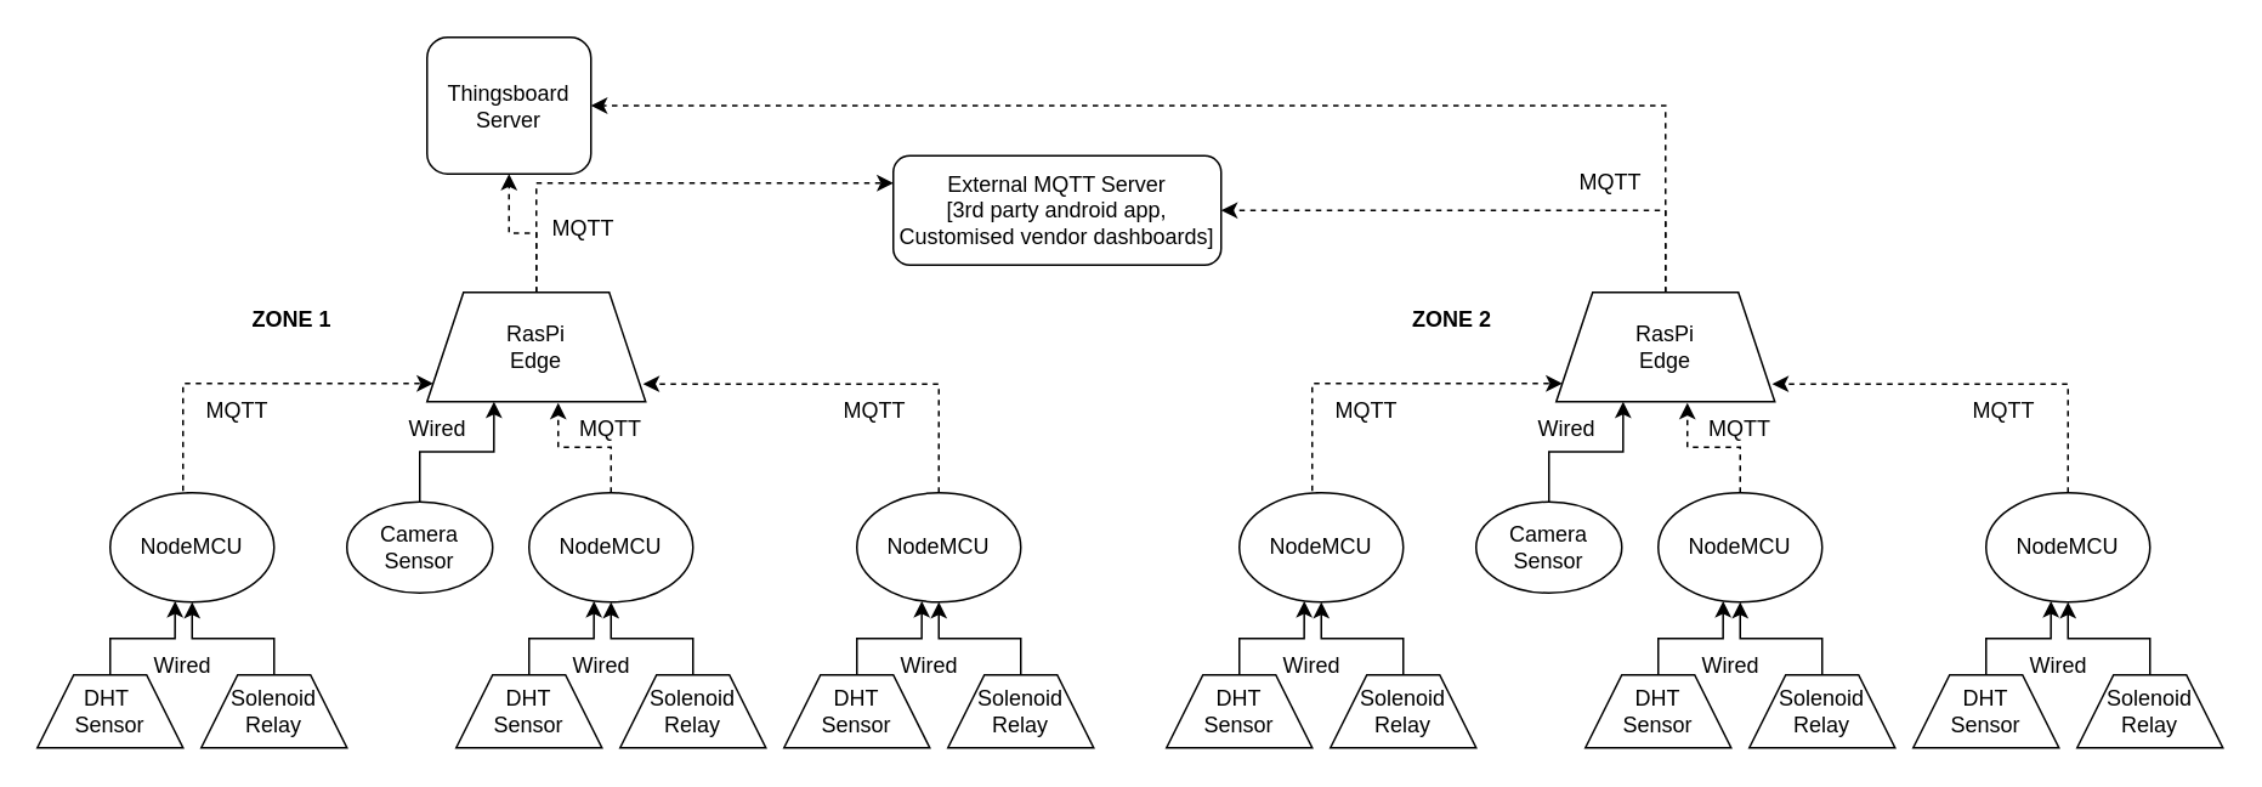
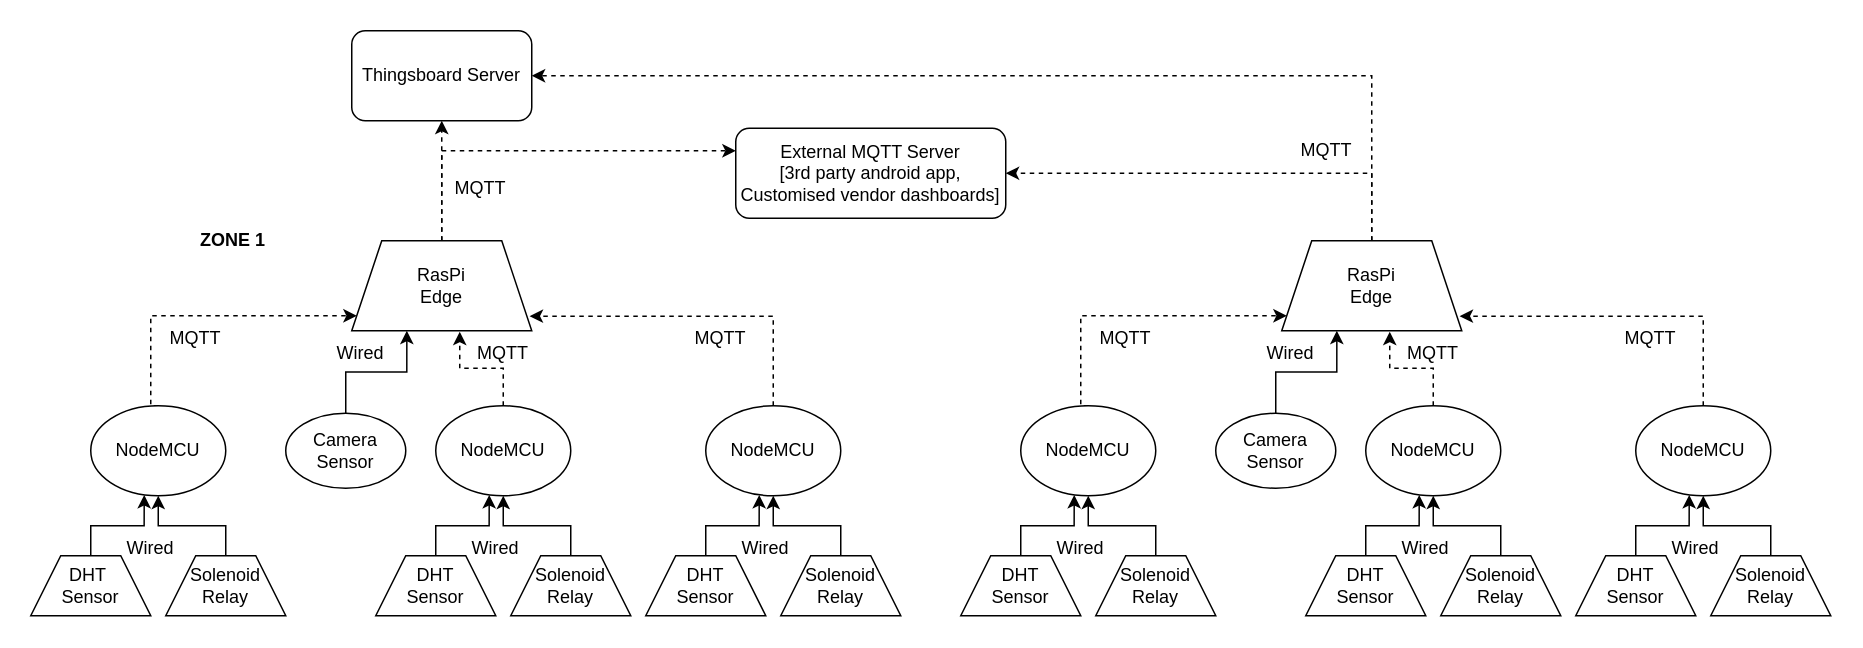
  <mxCell id="0" />
  <mxCell id="1" parent="0" />
- <mxCell id="2" value="Thingsboard Server" style="rounded=1;whiteSpace=wrap;html=1;" vertex="1" parent="1"><mxGeometry x="234" y="20" width="90" height="75" as="geometry" /></mxCell>
+ <mxCell id="2" value="Thingsboard Server" style="rounded=1;whiteSpace=wrap;html=1;" vertex="1" parent="1"><mxGeometry x="234" y="20" width="120" height="60" as="geometry" /></mxCell>
  <mxCell id="3" value="" style="edgeStyle=orthogonalEdgeStyle;rounded=0;orthogonalLoop=1;jettySize=auto;html=1;dashed=1;strokeColor=default;" edge="1" parent="1" source="5" target="2"><mxGeometry relative="1" as="geometry" /></mxCell>
  <mxCell id="4" style="edgeStyle=orthogonalEdgeStyle;rounded=0;orthogonalLoop=1;jettySize=auto;html=1;exitX=0.5;exitY=0;exitDx=0;exitDy=0;entryX=0;entryY=0.25;entryDx=0;entryDy=0;dashed=1;strokeColor=default;" edge="1" parent="1" source="5" target="67"><mxGeometry relative="1" as="geometry" /></mxCell>
  <mxCell id="5" value="RasPi&lt;br&gt;Edge" style="shape=trapezoid;perimeter=trapezoidPerimeter;whiteSpace=wrap;html=1;fixedSize=1;" vertex="1" parent="1"><mxGeometry x="234" y="160" width="120" height="60" as="geometry" /></mxCell>
  <mxCell id="6" style="edgeStyle=orthogonalEdgeStyle;rounded=0;orthogonalLoop=1;jettySize=auto;html=1;entryX=0.306;entryY=1;entryDx=0;entryDy=0;entryPerimeter=0;" edge="1" parent="1" source="7" target="5"><mxGeometry relative="1" as="geometry" /></mxCell>
  <mxCell id="7" value="Camera&lt;br&gt;Sensor" style="ellipse;whiteSpace=wrap;html=1;" vertex="1" parent="1"><mxGeometry x="190" y="275" width="80" height="50" as="geometry" /></mxCell>
  <mxCell id="8" style="edgeStyle=orthogonalEdgeStyle;rounded=0;orthogonalLoop=1;jettySize=auto;html=1;exitX=0.5;exitY=0;exitDx=0;exitDy=0;entryX=0.6;entryY=1.011;entryDx=0;entryDy=0;entryPerimeter=0;strokeColor=default;dashed=1;" edge="1" parent="1" source="9" target="5"><mxGeometry relative="1" as="geometry" /></mxCell>
  <mxCell id="9" value="NodeMCU" style="ellipse;whiteSpace=wrap;html=1;" vertex="1" parent="1"><mxGeometry x="290" y="270" width="90" height="60" as="geometry" /></mxCell>
  <mxCell id="10" style="edgeStyle=orthogonalEdgeStyle;rounded=0;orthogonalLoop=1;jettySize=auto;html=1;exitX=0.5;exitY=0;exitDx=0;exitDy=0;entryX=0.396;entryY=0.991;entryDx=0;entryDy=0;entryPerimeter=0;" edge="1" parent="1" source="11" target="9"><mxGeometry relative="1" as="geometry" /></mxCell>
  <mxCell id="11" value="DHT&lt;br&gt;&lt;span&gt;Sensor&lt;/span&gt;" style="shape=trapezoid;perimeter=trapezoidPerimeter;whiteSpace=wrap;html=1;fixedSize=1;" vertex="1" parent="1"><mxGeometry x="250" y="370" width="80" height="40" as="geometry" /></mxCell>
  <mxCell id="12" style="edgeStyle=orthogonalEdgeStyle;rounded=0;orthogonalLoop=1;jettySize=auto;html=1;exitX=0.5;exitY=0;exitDx=0;exitDy=0;entryX=0.5;entryY=1;entryDx=0;entryDy=0;" edge="1" parent="1" source="13" target="9"><mxGeometry relative="1" as="geometry" /></mxCell>
  <mxCell id="13" value="Solenoid&lt;br&gt;Relay" style="shape=trapezoid;perimeter=trapezoidPerimeter;whiteSpace=wrap;html=1;fixedSize=1;" vertex="1" parent="1"><mxGeometry x="340" y="370" width="80" height="40" as="geometry" /></mxCell>
  <mxCell id="14" value="Wired" style="text;html=1;strokeColor=none;fillColor=none;align=center;verticalAlign=middle;whiteSpace=wrap;rounded=0;" vertex="1" parent="1"><mxGeometry x="210" y="220" width="60" height="30" as="geometry" /></mxCell>
  <mxCell id="15" value="MQTT" style="text;html=1;strokeColor=none;fillColor=none;align=center;verticalAlign=middle;whiteSpace=wrap;rounded=0;" vertex="1" parent="1"><mxGeometry x="305" y="220" width="60" height="30" as="geometry" /></mxCell>
  <mxCell id="16" value="Wired" style="text;html=1;strokeColor=none;fillColor=none;align=center;verticalAlign=middle;whiteSpace=wrap;rounded=0;" vertex="1" parent="1"><mxGeometry x="300" y="350" width="60" height="30" as="geometry" /></mxCell>
  <mxCell id="17" value="MQTT" style="text;html=1;strokeColor=none;fillColor=none;align=center;verticalAlign=middle;whiteSpace=wrap;rounded=0;" vertex="1" parent="1"><mxGeometry x="290" y="110" width="60" height="30" as="geometry" /></mxCell>
  <mxCell id="18" style="edgeStyle=orthogonalEdgeStyle;rounded=0;orthogonalLoop=1;jettySize=auto;html=1;exitX=0.5;exitY=0;exitDx=0;exitDy=0;entryX=0.988;entryY=0.838;entryDx=0;entryDy=0;strokeColor=default;dashed=1;entryPerimeter=0;" edge="1" parent="1" source="19" target="5"><mxGeometry relative="1" as="geometry"><mxPoint x="486" y="220.66" as="targetPoint" /><Array as="points"><mxPoint x="515" y="210" /><mxPoint x="353" y="210" /></Array></mxGeometry></mxCell>
  <mxCell id="19" value="NodeMCU" style="ellipse;whiteSpace=wrap;html=1;" vertex="1" parent="1"><mxGeometry x="470" y="270" width="90" height="60" as="geometry" /></mxCell>
  <mxCell id="20" style="edgeStyle=orthogonalEdgeStyle;rounded=0;orthogonalLoop=1;jettySize=auto;html=1;exitX=0.5;exitY=0;exitDx=0;exitDy=0;entryX=0.396;entryY=0.991;entryDx=0;entryDy=0;entryPerimeter=0;" edge="1" parent="1" source="21" target="19"><mxGeometry relative="1" as="geometry" /></mxCell>
  <mxCell id="21" value="&lt;span&gt;DHT&lt;br&gt;Sensor&lt;/span&gt;" style="shape=trapezoid;perimeter=trapezoidPerimeter;whiteSpace=wrap;html=1;fixedSize=1;" vertex="1" parent="1"><mxGeometry x="430" y="370" width="80" height="40" as="geometry" /></mxCell>
  <mxCell id="22" style="edgeStyle=orthogonalEdgeStyle;rounded=0;orthogonalLoop=1;jettySize=auto;html=1;exitX=0.5;exitY=0;exitDx=0;exitDy=0;entryX=0.5;entryY=1;entryDx=0;entryDy=0;" edge="1" parent="1" source="23" target="19"><mxGeometry relative="1" as="geometry" /></mxCell>
  <mxCell id="23" value="Solenoid&lt;br&gt;Relay" style="shape=trapezoid;perimeter=trapezoidPerimeter;whiteSpace=wrap;html=1;fixedSize=1;" vertex="1" parent="1"><mxGeometry x="520" y="370" width="80" height="40" as="geometry" /></mxCell>
  <mxCell id="24" value="MQTT" style="text;html=1;strokeColor=none;fillColor=none;align=center;verticalAlign=middle;whiteSpace=wrap;rounded=0;" vertex="1" parent="1"><mxGeometry x="450" y="210" width="60" height="30" as="geometry" /></mxCell>
  <mxCell id="25" value="Wired" style="text;html=1;strokeColor=none;fillColor=none;align=center;verticalAlign=middle;whiteSpace=wrap;rounded=0;" vertex="1" parent="1"><mxGeometry x="480" y="350" width="60" height="30" as="geometry" /></mxCell>
  <mxCell id="26" style="edgeStyle=orthogonalEdgeStyle;rounded=0;orthogonalLoop=1;jettySize=auto;html=1;exitX=0.5;exitY=0;exitDx=0;exitDy=0;strokeColor=default;dashed=1;" edge="1" parent="1" source="27" target="5"><mxGeometry relative="1" as="geometry"><mxPoint x="36" y="220.66" as="targetPoint" /><Array as="points"><mxPoint x="100" y="270" /><mxPoint x="100" y="210" /></Array></mxGeometry></mxCell>
  <mxCell id="27" value="NodeMCU" style="ellipse;whiteSpace=wrap;html=1;" vertex="1" parent="1"><mxGeometry x="60" y="270" width="90" height="60" as="geometry" /></mxCell>
  <mxCell id="28" style="edgeStyle=orthogonalEdgeStyle;rounded=0;orthogonalLoop=1;jettySize=auto;html=1;exitX=0.5;exitY=0;exitDx=0;exitDy=0;entryX=0.396;entryY=0.991;entryDx=0;entryDy=0;entryPerimeter=0;" edge="1" parent="1" source="29" target="27"><mxGeometry relative="1" as="geometry" /></mxCell>
  <mxCell id="29" value="DHT&amp;nbsp;&lt;br&gt;Sensor" style="shape=trapezoid;perimeter=trapezoidPerimeter;whiteSpace=wrap;html=1;fixedSize=1;" vertex="1" parent="1"><mxGeometry x="20" y="370" width="80" height="40" as="geometry" /></mxCell>
  <mxCell id="30" style="edgeStyle=orthogonalEdgeStyle;rounded=0;orthogonalLoop=1;jettySize=auto;html=1;exitX=0.5;exitY=0;exitDx=0;exitDy=0;entryX=0.5;entryY=1;entryDx=0;entryDy=0;" edge="1" parent="1" source="31" target="27"><mxGeometry relative="1" as="geometry" /></mxCell>
  <mxCell id="31" value="Solenoid&lt;br&gt;Relay" style="shape=trapezoid;perimeter=trapezoidPerimeter;whiteSpace=wrap;html=1;fixedSize=1;" vertex="1" parent="1"><mxGeometry x="110" y="370" width="80" height="40" as="geometry" /></mxCell>
  <mxCell id="32" value="MQTT" style="text;html=1;strokeColor=none;fillColor=none;align=center;verticalAlign=middle;whiteSpace=wrap;rounded=0;" vertex="1" parent="1"><mxGeometry x="100" y="210" width="60" height="30" as="geometry" /></mxCell>
  <mxCell id="33" value="Wired" style="text;html=1;strokeColor=none;fillColor=none;align=center;verticalAlign=middle;whiteSpace=wrap;rounded=0;" vertex="1" parent="1"><mxGeometry x="70" y="350" width="60" height="30" as="geometry" /></mxCell>
  <mxCell id="34" style="edgeStyle=orthogonalEdgeStyle;rounded=0;orthogonalLoop=1;jettySize=auto;html=1;exitX=0.5;exitY=0;exitDx=0;exitDy=0;entryX=1;entryY=0.5;entryDx=0;entryDy=0;dashed=1;strokeColor=default;" edge="1" parent="1" source="36" target="2"><mxGeometry relative="1" as="geometry" /></mxCell>
  <mxCell id="35" style="edgeStyle=orthogonalEdgeStyle;rounded=0;orthogonalLoop=1;jettySize=auto;html=1;exitX=0.5;exitY=0;exitDx=0;exitDy=0;dashed=1;strokeColor=default;entryX=1;entryY=0.5;entryDx=0;entryDy=0;" edge="1" parent="1" source="36" target="67"><mxGeometry relative="1" as="geometry"><mxPoint x="900" y="30" as="targetPoint" /></mxGeometry></mxCell>
  <mxCell id="36" value="RasPi&lt;br&gt;Edge" style="shape=trapezoid;perimeter=trapezoidPerimeter;whiteSpace=wrap;html=1;fixedSize=1;" vertex="1" parent="1"><mxGeometry x="854" y="160" width="120" height="60" as="geometry" /></mxCell>
  <mxCell id="37" style="edgeStyle=orthogonalEdgeStyle;rounded=0;orthogonalLoop=1;jettySize=auto;html=1;entryX=0.306;entryY=1;entryDx=0;entryDy=0;entryPerimeter=0;" edge="1" parent="1" source="38" target="36"><mxGeometry relative="1" as="geometry" /></mxCell>
  <mxCell id="38" value="Camera&lt;br&gt;Sensor" style="ellipse;whiteSpace=wrap;html=1;" vertex="1" parent="1"><mxGeometry x="810" y="275" width="80" height="50" as="geometry" /></mxCell>
  <mxCell id="39" style="edgeStyle=orthogonalEdgeStyle;rounded=0;orthogonalLoop=1;jettySize=auto;html=1;exitX=0.5;exitY=0;exitDx=0;exitDy=0;entryX=0.6;entryY=1.011;entryDx=0;entryDy=0;entryPerimeter=0;strokeColor=default;dashed=1;" edge="1" parent="1" source="40" target="36"><mxGeometry relative="1" as="geometry" /></mxCell>
  <mxCell id="40" value="NodeMCU" style="ellipse;whiteSpace=wrap;html=1;" vertex="1" parent="1"><mxGeometry x="910" y="270" width="90" height="60" as="geometry" /></mxCell>
  <mxCell id="41" style="edgeStyle=orthogonalEdgeStyle;rounded=0;orthogonalLoop=1;jettySize=auto;html=1;exitX=0.5;exitY=0;exitDx=0;exitDy=0;entryX=0.396;entryY=0.991;entryDx=0;entryDy=0;entryPerimeter=0;" edge="1" parent="1" source="42" target="40"><mxGeometry relative="1" as="geometry" /></mxCell>
  <mxCell id="42" value="&lt;span&gt;DHT&lt;br&gt;Sensor&lt;/span&gt;" style="shape=trapezoid;perimeter=trapezoidPerimeter;whiteSpace=wrap;html=1;fixedSize=1;" vertex="1" parent="1"><mxGeometry x="870" y="370" width="80" height="40" as="geometry" /></mxCell>
  <mxCell id="43" style="edgeStyle=orthogonalEdgeStyle;rounded=0;orthogonalLoop=1;jettySize=auto;html=1;exitX=0.5;exitY=0;exitDx=0;exitDy=0;entryX=0.5;entryY=1;entryDx=0;entryDy=0;" edge="1" parent="1" source="44" target="40"><mxGeometry relative="1" as="geometry" /></mxCell>
  <mxCell id="44" value="Solenoid&lt;br&gt;Relay" style="shape=trapezoid;perimeter=trapezoidPerimeter;whiteSpace=wrap;html=1;fixedSize=1;" vertex="1" parent="1"><mxGeometry x="960" y="370" width="80" height="40" as="geometry" /></mxCell>
  <mxCell id="45" value="Wired" style="text;html=1;strokeColor=none;fillColor=none;align=center;verticalAlign=middle;whiteSpace=wrap;rounded=0;" vertex="1" parent="1"><mxGeometry x="830" y="220" width="60" height="30" as="geometry" /></mxCell>
  <mxCell id="46" value="MQTT" style="text;html=1;strokeColor=none;fillColor=none;align=center;verticalAlign=middle;whiteSpace=wrap;rounded=0;" vertex="1" parent="1"><mxGeometry x="925" y="220" width="60" height="30" as="geometry" /></mxCell>
  <mxCell id="47" value="Wired" style="text;html=1;strokeColor=none;fillColor=none;align=center;verticalAlign=middle;whiteSpace=wrap;rounded=0;" vertex="1" parent="1"><mxGeometry x="920" y="350" width="60" height="30" as="geometry" /></mxCell>
  <mxCell id="48" value="MQTT" style="text;html=1;strokeColor=none;fillColor=none;align=center;verticalAlign=middle;whiteSpace=wrap;rounded=0;" vertex="1" parent="1"><mxGeometry x="854" y="85" width="60" height="30" as="geometry" /></mxCell>
  <mxCell id="49" style="edgeStyle=orthogonalEdgeStyle;rounded=0;orthogonalLoop=1;jettySize=auto;html=1;exitX=0.5;exitY=0;exitDx=0;exitDy=0;entryX=0.988;entryY=0.838;entryDx=0;entryDy=0;strokeColor=default;dashed=1;entryPerimeter=0;" edge="1" parent="1" source="50" target="36"><mxGeometry relative="1" as="geometry"><mxPoint x="1106" y="220.66" as="targetPoint" /><Array as="points"><mxPoint x="1135" y="210" /><mxPoint x="973" y="210" /></Array></mxGeometry></mxCell>
  <mxCell id="50" value="NodeMCU" style="ellipse;whiteSpace=wrap;html=1;" vertex="1" parent="1"><mxGeometry x="1090" y="270" width="90" height="60" as="geometry" /></mxCell>
  <mxCell id="51" style="edgeStyle=orthogonalEdgeStyle;rounded=0;orthogonalLoop=1;jettySize=auto;html=1;exitX=0.5;exitY=0;exitDx=0;exitDy=0;entryX=0.396;entryY=0.991;entryDx=0;entryDy=0;entryPerimeter=0;" edge="1" parent="1" source="52" target="50"><mxGeometry relative="1" as="geometry" /></mxCell>
  <mxCell id="52" value="&lt;span&gt;DHT&lt;br&gt;Sensor&lt;/span&gt;" style="shape=trapezoid;perimeter=trapezoidPerimeter;whiteSpace=wrap;html=1;fixedSize=1;" vertex="1" parent="1"><mxGeometry x="1050" y="370" width="80" height="40" as="geometry" /></mxCell>
  <mxCell id="53" style="edgeStyle=orthogonalEdgeStyle;rounded=0;orthogonalLoop=1;jettySize=auto;html=1;exitX=0.5;exitY=0;exitDx=0;exitDy=0;entryX=0.5;entryY=1;entryDx=0;entryDy=0;" edge="1" parent="1" source="54" target="50"><mxGeometry relative="1" as="geometry" /></mxCell>
  <mxCell id="54" value="Solenoid&lt;br&gt;Relay" style="shape=trapezoid;perimeter=trapezoidPerimeter;whiteSpace=wrap;html=1;fixedSize=1;" vertex="1" parent="1"><mxGeometry x="1140" y="370" width="80" height="40" as="geometry" /></mxCell>
  <mxCell id="55" value="MQTT" style="text;html=1;strokeColor=none;fillColor=none;align=center;verticalAlign=middle;whiteSpace=wrap;rounded=0;" vertex="1" parent="1"><mxGeometry x="1070" y="210" width="60" height="30" as="geometry" /></mxCell>
  <mxCell id="56" value="Wired" style="text;html=1;strokeColor=none;fillColor=none;align=center;verticalAlign=middle;whiteSpace=wrap;rounded=0;" vertex="1" parent="1"><mxGeometry x="1100" y="350" width="60" height="30" as="geometry" /></mxCell>
  <mxCell id="57" style="edgeStyle=orthogonalEdgeStyle;rounded=0;orthogonalLoop=1;jettySize=auto;html=1;exitX=0.5;exitY=0;exitDx=0;exitDy=0;strokeColor=default;dashed=1;" edge="1" parent="1" source="58" target="36"><mxGeometry relative="1" as="geometry"><mxPoint x="656" y="220.66" as="targetPoint" /><Array as="points"><mxPoint x="720" y="270" /><mxPoint x="720" y="210" /></Array></mxGeometry></mxCell>
  <mxCell id="58" value="NodeMCU" style="ellipse;whiteSpace=wrap;html=1;" vertex="1" parent="1"><mxGeometry x="680" y="270" width="90" height="60" as="geometry" /></mxCell>
  <mxCell id="59" style="edgeStyle=orthogonalEdgeStyle;rounded=0;orthogonalLoop=1;jettySize=auto;html=1;exitX=0.5;exitY=0;exitDx=0;exitDy=0;entryX=0.396;entryY=0.991;entryDx=0;entryDy=0;entryPerimeter=0;" edge="1" parent="1" source="60" target="58"><mxGeometry relative="1" as="geometry" /></mxCell>
  <mxCell id="60" value="&lt;span&gt;DHT&lt;/span&gt;&lt;br&gt;&lt;span&gt;Sensor&lt;/span&gt;" style="shape=trapezoid;perimeter=trapezoidPerimeter;whiteSpace=wrap;html=1;fixedSize=1;" vertex="1" parent="1"><mxGeometry x="640" y="370" width="80" height="40" as="geometry" /></mxCell>
  <mxCell id="61" style="edgeStyle=orthogonalEdgeStyle;rounded=0;orthogonalLoop=1;jettySize=auto;html=1;exitX=0.5;exitY=0;exitDx=0;exitDy=0;entryX=0.5;entryY=1;entryDx=0;entryDy=0;" edge="1" parent="1" source="62" target="58"><mxGeometry relative="1" as="geometry" /></mxCell>
  <mxCell id="62" value="Solenoid&lt;br&gt;Relay" style="shape=trapezoid;perimeter=trapezoidPerimeter;whiteSpace=wrap;html=1;fixedSize=1;" vertex="1" parent="1"><mxGeometry x="730" y="370" width="80" height="40" as="geometry" /></mxCell>
  <mxCell id="63" value="MQTT" style="text;html=1;strokeColor=none;fillColor=none;align=center;verticalAlign=middle;whiteSpace=wrap;rounded=0;" vertex="1" parent="1"><mxGeometry x="720" y="210" width="60" height="30" as="geometry" /></mxCell>
  <mxCell id="64" value="Wired" style="text;html=1;strokeColor=none;fillColor=none;align=center;verticalAlign=middle;whiteSpace=wrap;rounded=0;" vertex="1" parent="1"><mxGeometry x="690" y="350" width="60" height="30" as="geometry" /></mxCell>
- <mxCell id="65" value="&lt;b&gt;ZONE 1&lt;/b&gt;" style="text;html=1;strokeColor=none;fillColor=none;align=center;verticalAlign=middle;whiteSpace=wrap;rounded=0;" vertex="1" parent="1"><mxGeometry x="130" y="160" width="60" height="30" as="geometry" /></mxCell>
- <mxCell id="66" value="&lt;b&gt;ZONE 2&lt;/b&gt;" style="text;html=1;strokeColor=none;fillColor=none;align=center;verticalAlign=middle;whiteSpace=wrap;rounded=0;" vertex="1" parent="1"><mxGeometry x="767" y="160" width="60" height="30" as="geometry" /></mxCell>
+ <mxCell id="65" value="&lt;b&gt;ZONE 1&lt;/b&gt;" style="text;html=1;strokeColor=none;fillColor=none;align=center;verticalAlign=middle;whiteSpace=wrap;rounded=0;" vertex="1" parent="1"><mxGeometry x="125" y="145" width="60" height="30" as="geometry" /></mxCell>
  <mxCell id="67" value="External MQTT Server&lt;br&gt;[3rd party android app, Customised vendor dashboards]" style="rounded=1;whiteSpace=wrap;html=1;" vertex="1" parent="1"><mxGeometry x="490" y="85" width="180" height="60" as="geometry" /></mxCell>
